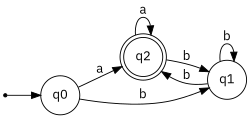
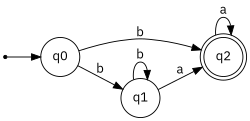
  digraph {
    fontname="IBM Plex Sans"
    rankdir=LR
    node [fontname="IBM Plex Sans" shape=circle]
    edge [fontname="IBM Plex Sans"]
    q2 [shape=doublecircle]
    q1
    initial [shape=point]
    q0
    q2 -> q2 [label=a]
-   q2 -> q1 [label=b]
-   q1 -> q2 [label=b]
+   q1 -> q2 [label=a]
    q1 -> q1 [label=b]
    initial -> q0
-   q0 -> q2 [label=a]
+   q0 -> q2 [label=b]
    q0 -> q1 [label=b]
  }
